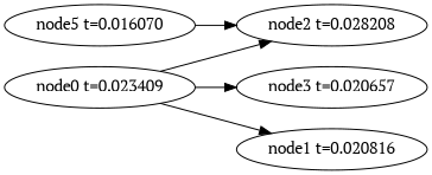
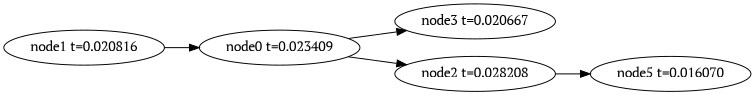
  digraph {
    fontname="PT Serif"
    rankdir=LR
    node [fontname="PT Serif"]
    edge [fontname="PT Serif"]
    n1 [label="node5 t=0.016070"]
-   n2 [label="node3 t=0.020657"]
+   n2 [label="node3 t=0.020667"]
    n3 [label="node2 t=0.028208"]
    n4 [label="node1 t=0.020816"]
    n5 [label="node0 t=0.023409"]
-   n1 -> n3
+   n3 -> n1
    n5 -> n2
    n5 -> n3
-   n5 -> n4
+   n4 -> n5
  }
